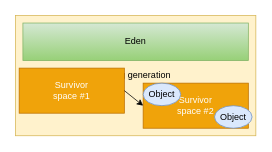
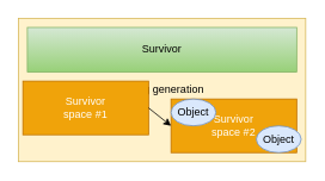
  <mxCell id="0" />
  <mxCell id="1" parent="0" />
  <mxCell id="2" value="Young generation" style="rounded=0;whiteSpace=wrap;html=1;fillColor=#fff2cc;strokeColor=#d6b656;" parent="1" vertex="1"><mxGeometry x="20" y="20" width="320" height="160" as="geometry" /></mxCell>
- <mxCell id="3" value="Eden" style="rounded=0;whiteSpace=wrap;html=1;fillColor=#d5e8d4;strokeColor=#82b366;gradientColor=#97d077;" parent="1" vertex="1"><mxGeometry x="30" y="30" width="300" height="50" as="geometry" /></mxCell>
+ <mxCell id="3" value="Survivor" style="rounded=0;whiteSpace=wrap;html=1;fillColor=#d5e8d4;strokeColor=#82b366;gradientColor=#97d077;" parent="1" vertex="1"><mxGeometry x="30" y="30" width="300" height="50" as="geometry" /></mxCell>
  <mxCell id="4" value="&lt;div&gt;Survivor&lt;/div&gt;&lt;div&gt;space #1&lt;br&gt;&lt;/div&gt;" style="rounded=0;whiteSpace=wrap;html=1;fillColor=#f0a30a;strokeColor=#BD7000;fontColor=#ffffff;" parent="1" vertex="1"><mxGeometry x="25" y="90" width="140" height="60" as="geometry" /></mxCell>
  <mxCell id="5" value="&lt;div&gt;Survivor&lt;/div&gt;&lt;div&gt;space #2&lt;br&gt;&lt;/div&gt;" style="rounded=0;whiteSpace=wrap;html=1;fillColor=#f0a30a;strokeColor=#BD7000;fontColor=#ffffff;" parent="1" vertex="1"><mxGeometry x="190" y="110" width="140" height="60" as="geometry" /></mxCell>
  <mxCell id="6" value="Object" style="ellipse;whiteSpace=wrap;html=1;fillColor=#dae8fc;strokeColor=#6c8ebf;" parent="1" vertex="1"><mxGeometry x="285" y="140" width="50" height="30" as="geometry" /></mxCell>
  <mxCell id="7" value="Object" style="ellipse;whiteSpace=wrap;html=1;fillColor=#dae8fc;strokeColor=#6c8ebf;" parent="1" vertex="1"><mxGeometry x="190" y="110" width="50" height="30" as="geometry" /></mxCell>
  <mxCell id="8" value="" style="endArrow=classic;html=1;exitX=1;exitY=0.5;exitDx=0;exitDy=0;entryX=0;entryY=0.5;entryDx=0;entryDy=0;" edge="1" parent="1" source="4" target="5"><mxGeometry width="50" height="50" relative="1" as="geometry"><mxPoint x="260" y="370" as="sourcePoint" /><mxPoint x="310" y="320" as="targetPoint" /></mxGeometry></mxCell>
